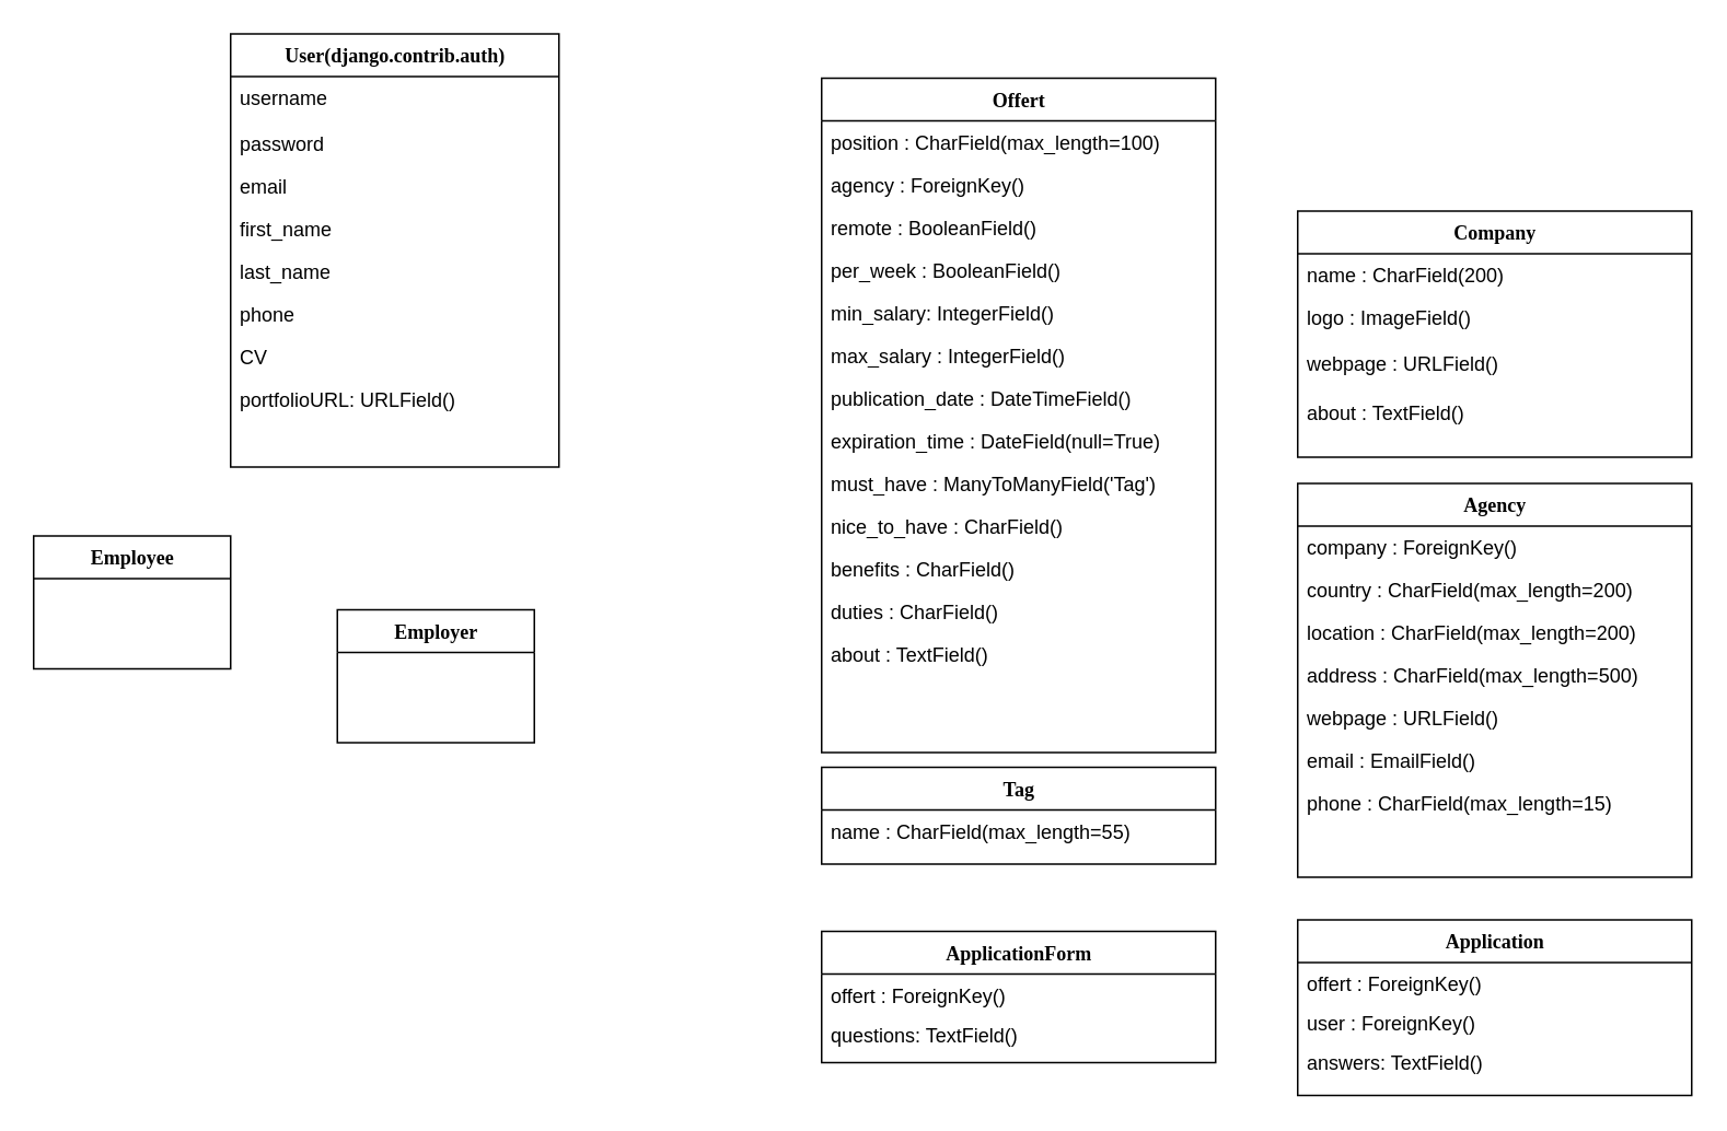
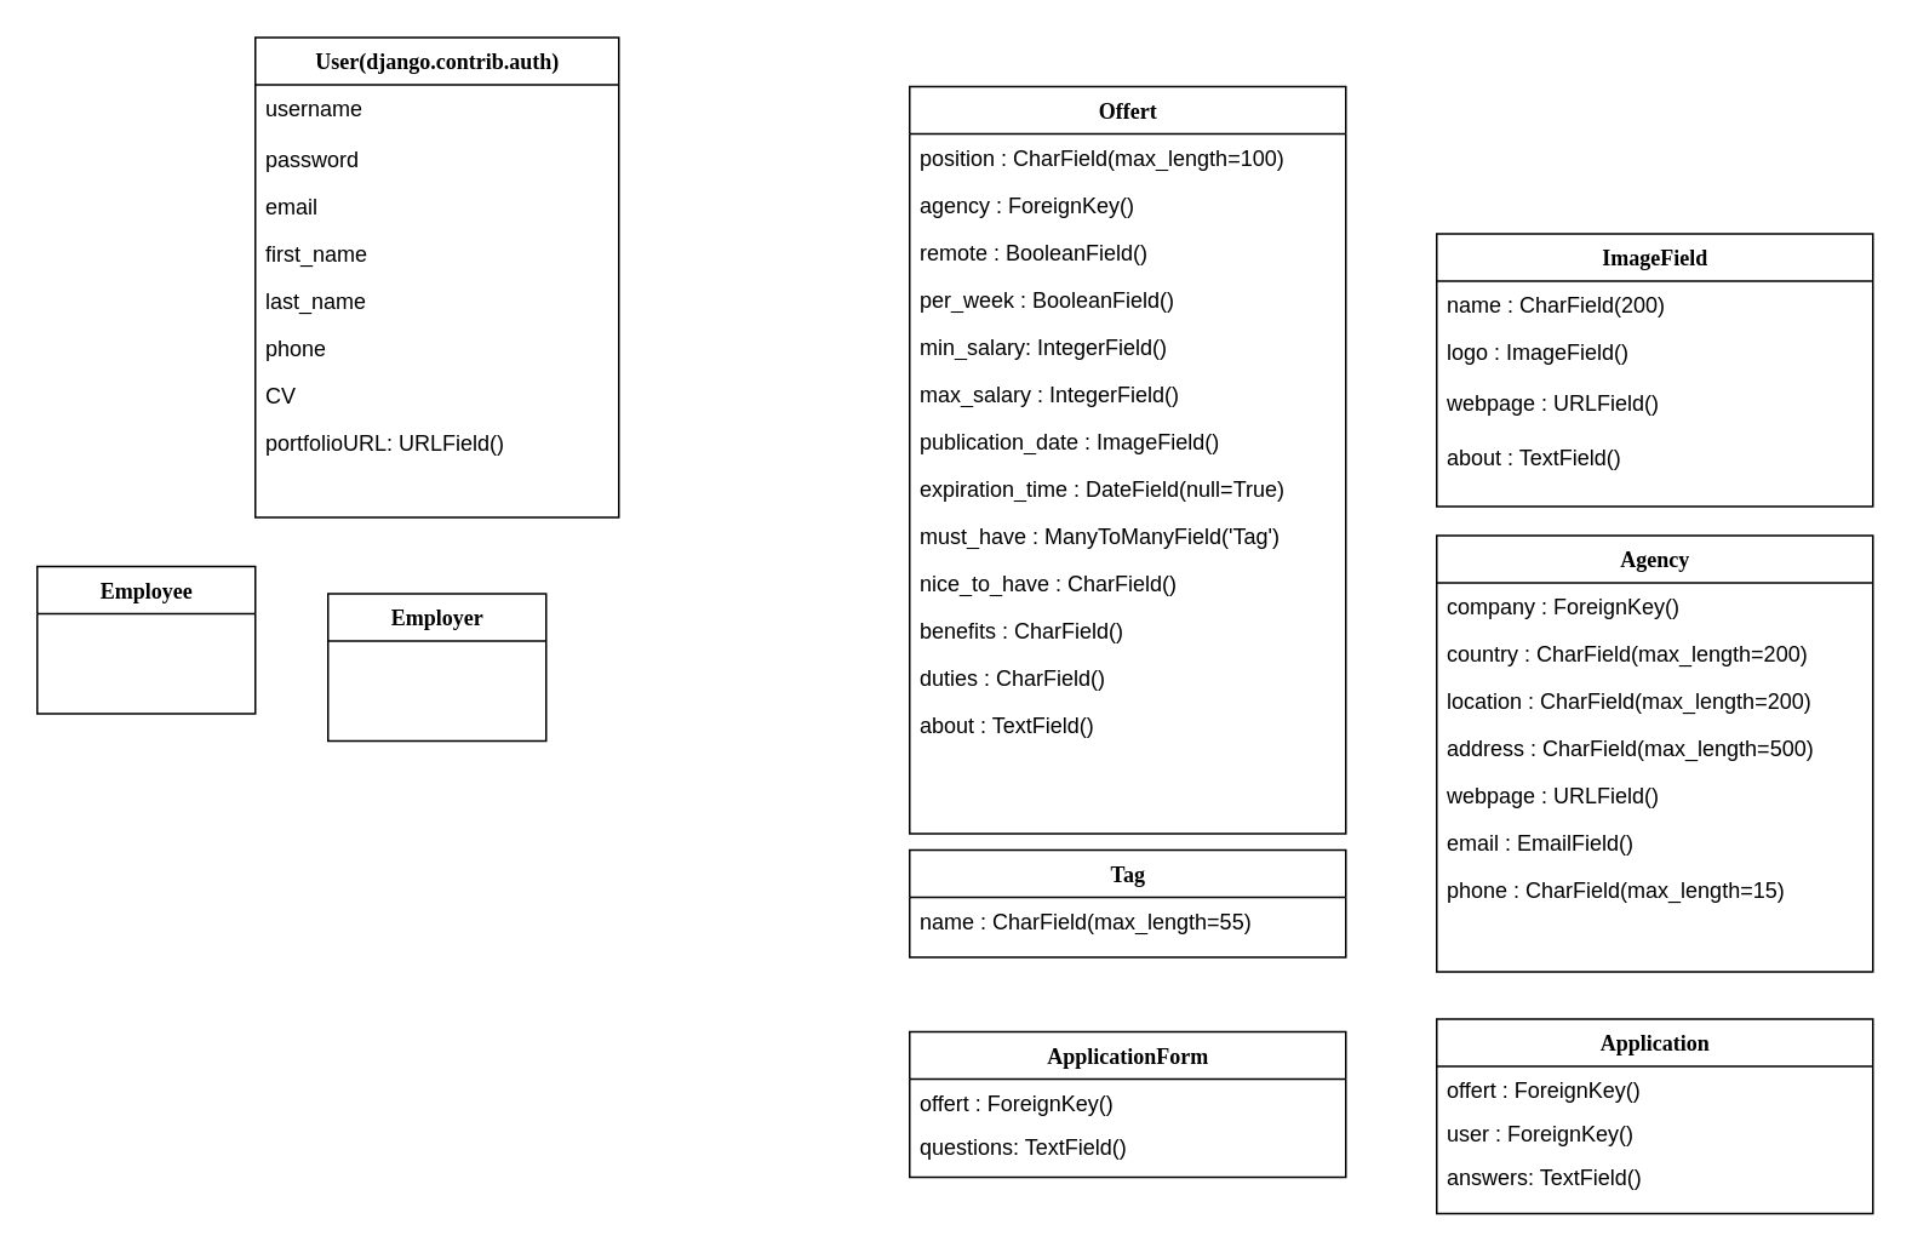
  <mxCell id="0" />
  <mxCell id="1" parent="0" />
  <mxCell id="2" value="Offert" style="swimlane;html=1;fontStyle=1;align=center;verticalAlign=top;childLayout=stackLayout;horizontal=1;startSize=26;horizontalStack=0;resizeParent=1;resizeLast=0;collapsible=1;marginBottom=0;swimlaneFillColor=#ffffff;rounded=0;shadow=0;comic=0;labelBackgroundColor=none;strokeColor=#000000;strokeWidth=1;fillColor=none;fontFamily=Verdana;fontSize=12;fontColor=#000000;" parent="1" vertex="1"><mxGeometry x="500" y="47" width="240" height="411" as="geometry"><mxRectangle x="470" y="83" width="70" height="26" as="alternateBounds" /></mxGeometry></mxCell>
  <mxCell id="3" value="position : CharField(max_length=100)" style="text;html=1;strokeColor=none;fillColor=none;align=left;verticalAlign=top;spacingLeft=4;spacingRight=4;whiteSpace=wrap;overflow=hidden;rotatable=0;points=[[0,0.5],[1,0.5]];portConstraint=eastwest;" parent="2" vertex="1"><mxGeometry y="26" width="240" height="26" as="geometry" /></mxCell>
  <mxCell id="4" value="agency : ForeignKey()" style="text;html=1;strokeColor=none;fillColor=none;align=left;verticalAlign=top;spacingLeft=4;spacingRight=4;whiteSpace=wrap;overflow=hidden;rotatable=0;points=[[0,0.5],[1,0.5]];portConstraint=eastwest;" parent="2" vertex="1"><mxGeometry y="52" width="240" height="26" as="geometry" /></mxCell>
  <mxCell id="5" value="remote : BooleanField()" style="text;html=1;strokeColor=none;fillColor=none;align=left;verticalAlign=top;spacingLeft=4;spacingRight=4;whiteSpace=wrap;overflow=hidden;rotatable=0;points=[[0,0.5],[1,0.5]];portConstraint=eastwest;" parent="2" vertex="1"><mxGeometry y="78" width="240" height="26" as="geometry" /></mxCell>
  <mxCell id="6" value="per_week : BooleanField()" style="text;html=1;strokeColor=none;fillColor=none;align=left;verticalAlign=top;spacingLeft=4;spacingRight=4;whiteSpace=wrap;overflow=hidden;rotatable=0;points=[[0,0.5],[1,0.5]];portConstraint=eastwest;" parent="2" vertex="1"><mxGeometry y="104" width="240" height="26" as="geometry" /></mxCell>
  <mxCell id="7" value="min_salary: IntegerField()" style="text;html=1;strokeColor=none;fillColor=none;align=left;verticalAlign=top;spacingLeft=4;spacingRight=4;whiteSpace=wrap;overflow=hidden;rotatable=0;points=[[0,0.5],[1,0.5]];portConstraint=eastwest;" parent="2" vertex="1"><mxGeometry y="130" width="240" height="26" as="geometry" /></mxCell>
  <mxCell id="8" value="max_salary : IntegerField()" style="text;html=1;strokeColor=none;fillColor=none;align=left;verticalAlign=top;spacingLeft=4;spacingRight=4;whiteSpace=wrap;overflow=hidden;rotatable=0;points=[[0,0.5],[1,0.5]];portConstraint=eastwest;" parent="2" vertex="1"><mxGeometry y="156" width="240" height="26" as="geometry" /></mxCell>
- <mxCell id="9" value="publication_date : DateTimeField()" style="text;html=1;strokeColor=none;fillColor=none;align=left;verticalAlign=top;spacingLeft=4;spacingRight=4;whiteSpace=wrap;overflow=hidden;rotatable=0;points=[[0,0.5],[1,0.5]];portConstraint=eastwest;" parent="2" vertex="1"><mxGeometry y="182" width="240" height="26" as="geometry" /></mxCell>
+ <mxCell id="9" value="publication_date : ImageField()" style="text;html=1;strokeColor=none;fillColor=none;align=left;verticalAlign=top;spacingLeft=4;spacingRight=4;whiteSpace=wrap;overflow=hidden;rotatable=0;points=[[0,0.5],[1,0.5]];portConstraint=eastwest;" parent="2" vertex="1"><mxGeometry y="182" width="240" height="26" as="geometry" /></mxCell>
  <mxCell id="10" value="expiration_time : DateField(null=True)" style="text;html=1;strokeColor=none;fillColor=none;align=left;verticalAlign=top;spacingLeft=4;spacingRight=4;whiteSpace=wrap;overflow=hidden;rotatable=0;points=[[0,0.5],[1,0.5]];portConstraint=eastwest;" parent="2" vertex="1"><mxGeometry y="208" width="240" height="26" as="geometry" /></mxCell>
  <mxCell id="11" value="must_have : ManyToManyField('Tag')" style="text;html=1;strokeColor=none;fillColor=none;align=left;verticalAlign=top;spacingLeft=4;spacingRight=4;whiteSpace=wrap;overflow=hidden;rotatable=0;points=[[0,0.5],[1,0.5]];portConstraint=eastwest;" parent="2" vertex="1"><mxGeometry y="234" width="240" height="26" as="geometry" /></mxCell>
  <mxCell id="12" value="nice_to_have : CharField()" style="text;html=1;strokeColor=none;fillColor=none;align=left;verticalAlign=top;spacingLeft=4;spacingRight=4;whiteSpace=wrap;overflow=hidden;rotatable=0;points=[[0,0.5],[1,0.5]];portConstraint=eastwest;" parent="2" vertex="1"><mxGeometry y="260" width="240" height="26" as="geometry" /></mxCell>
  <mxCell id="13" value="benefits : CharField()" style="text;html=1;strokeColor=none;fillColor=none;align=left;verticalAlign=top;spacingLeft=4;spacingRight=4;whiteSpace=wrap;overflow=hidden;rotatable=0;points=[[0,0.5],[1,0.5]];portConstraint=eastwest;" parent="2" vertex="1"><mxGeometry y="286" width="240" height="26" as="geometry" /></mxCell>
  <mxCell id="14" value="duties : CharField()&lt;br&gt;" style="text;html=1;strokeColor=none;fillColor=none;align=left;verticalAlign=top;spacingLeft=4;spacingRight=4;whiteSpace=wrap;overflow=hidden;rotatable=0;points=[[0,0.5],[1,0.5]];portConstraint=eastwest;" parent="2" vertex="1"><mxGeometry y="312" width="240" height="26" as="geometry" /></mxCell>
  <mxCell id="15" value="about : TextField()" style="text;html=1;strokeColor=none;fillColor=none;align=left;verticalAlign=top;spacingLeft=4;spacingRight=4;whiteSpace=wrap;overflow=hidden;rotatable=0;points=[[0,0.5],[1,0.5]];portConstraint=eastwest;" parent="2" vertex="1"><mxGeometry y="338" width="240" height="26" as="geometry" /></mxCell>
  <mxCell id="16" value="Agency" style="swimlane;html=1;fontStyle=1;align=center;verticalAlign=top;childLayout=stackLayout;horizontal=1;startSize=26;horizontalStack=0;resizeParent=1;resizeLast=0;collapsible=1;marginBottom=0;swimlaneFillColor=#ffffff;rounded=0;shadow=0;comic=0;labelBackgroundColor=none;strokeColor=#000000;strokeWidth=1;fillColor=none;fontFamily=Verdana;fontSize=12;fontColor=#000000;" parent="1" vertex="1"><mxGeometry x="790" y="294" width="240" height="240" as="geometry"><mxRectangle x="470" y="83" width="70" height="26" as="alternateBounds" /></mxGeometry></mxCell>
  <mxCell id="17" value="company : ForeignKey()" style="text;html=1;strokeColor=none;fillColor=none;align=left;verticalAlign=top;spacingLeft=4;spacingRight=4;whiteSpace=wrap;overflow=hidden;rotatable=0;points=[[0,0.5],[1,0.5]];portConstraint=eastwest;" parent="16" vertex="1"><mxGeometry y="26" width="240" height="26" as="geometry" /></mxCell>
  <mxCell id="18" value="country : CharField(max_length=200)" style="text;html=1;strokeColor=none;fillColor=none;align=left;verticalAlign=top;spacingLeft=4;spacingRight=4;whiteSpace=wrap;overflow=hidden;rotatable=0;points=[[0,0.5],[1,0.5]];portConstraint=eastwest;" parent="16" vertex="1"><mxGeometry y="52" width="240" height="26" as="geometry" /></mxCell>
  <mxCell id="19" value="location : CharField(max_length=200)" style="text;html=1;strokeColor=none;fillColor=none;align=left;verticalAlign=top;spacingLeft=4;spacingRight=4;whiteSpace=wrap;overflow=hidden;rotatable=0;points=[[0,0.5],[1,0.5]];portConstraint=eastwest;" parent="16" vertex="1"><mxGeometry y="78" width="240" height="26" as="geometry" /></mxCell>
  <mxCell id="20" value="address : CharField(max_length=500)" style="text;html=1;strokeColor=none;fillColor=none;align=left;verticalAlign=top;spacingLeft=4;spacingRight=4;whiteSpace=wrap;overflow=hidden;rotatable=0;points=[[0,0.5],[1,0.5]];portConstraint=eastwest;" parent="16" vertex="1"><mxGeometry y="104" width="240" height="26" as="geometry" /></mxCell>
  <mxCell id="21" value="webpage : URLField()" style="text;html=1;strokeColor=none;fillColor=none;align=left;verticalAlign=top;spacingLeft=4;spacingRight=4;whiteSpace=wrap;overflow=hidden;rotatable=0;points=[[0,0.5],[1,0.5]];portConstraint=eastwest;" parent="16" vertex="1"><mxGeometry y="130" width="240" height="26" as="geometry" /></mxCell>
  <mxCell id="22" value="email : EmailField()" style="text;html=1;strokeColor=none;fillColor=none;align=left;verticalAlign=top;spacingLeft=4;spacingRight=4;whiteSpace=wrap;overflow=hidden;rotatable=0;points=[[0,0.5],[1,0.5]];portConstraint=eastwest;" parent="16" vertex="1"><mxGeometry y="156" width="240" height="26" as="geometry" /></mxCell>
  <mxCell id="23" value="phone : CharField(max_length=15)" style="text;html=1;strokeColor=none;fillColor=none;align=left;verticalAlign=top;spacingLeft=4;spacingRight=4;whiteSpace=wrap;overflow=hidden;rotatable=0;points=[[0,0.5],[1,0.5]];portConstraint=eastwest;" parent="16" vertex="1"><mxGeometry y="182" width="240" height="28" as="geometry" /></mxCell>
- <mxCell id="24" value="Company" style="swimlane;html=1;fontStyle=1;align=center;verticalAlign=top;childLayout=stackLayout;horizontal=1;startSize=26;horizontalStack=0;resizeParent=1;resizeLast=0;collapsible=1;marginBottom=0;swimlaneFillColor=#ffffff;rounded=0;shadow=0;comic=0;labelBackgroundColor=none;strokeColor=#000000;strokeWidth=1;fillColor=none;fontFamily=Verdana;fontSize=12;fontColor=#000000;" parent="1" vertex="1"><mxGeometry x="790" y="128" width="240" height="150" as="geometry"><mxRectangle x="470" y="83" width="70" height="26" as="alternateBounds" /></mxGeometry></mxCell>
+ <mxCell id="24" value="ImageField" style="swimlane;html=1;fontStyle=1;align=center;verticalAlign=top;childLayout=stackLayout;horizontal=1;startSize=26;horizontalStack=0;resizeParent=1;resizeLast=0;collapsible=1;marginBottom=0;swimlaneFillColor=#ffffff;rounded=0;shadow=0;comic=0;labelBackgroundColor=none;strokeColor=#000000;strokeWidth=1;fillColor=none;fontFamily=Verdana;fontSize=12;fontColor=#000000;" parent="1" vertex="1"><mxGeometry x="790" y="128" width="240" height="150" as="geometry"><mxRectangle x="470" y="83" width="70" height="26" as="alternateBounds" /></mxGeometry></mxCell>
  <mxCell id="25" value="name : CharField(200)" style="text;html=1;strokeColor=none;fillColor=none;align=left;verticalAlign=top;spacingLeft=4;spacingRight=4;whiteSpace=wrap;overflow=hidden;rotatable=0;points=[[0,0.5],[1,0.5]];portConstraint=eastwest;" parent="24" vertex="1"><mxGeometry y="26" width="240" height="26" as="geometry" /></mxCell>
  <mxCell id="26" value="logo : ImageField()" style="text;html=1;strokeColor=none;fillColor=none;align=left;verticalAlign=top;spacingLeft=4;spacingRight=4;whiteSpace=wrap;overflow=hidden;rotatable=0;points=[[0,0.5],[1,0.5]];portConstraint=eastwest;" parent="24" vertex="1"><mxGeometry y="52" width="240" height="28" as="geometry" /></mxCell>
  <mxCell id="27" value="webpage : URLField()" style="text;html=1;strokeColor=none;fillColor=none;align=left;verticalAlign=top;spacingLeft=4;spacingRight=4;whiteSpace=wrap;overflow=hidden;rotatable=0;points=[[0,0.5],[1,0.5]];portConstraint=eastwest;" parent="24" vertex="1"><mxGeometry y="80" width="240" height="30" as="geometry" /></mxCell>
  <mxCell id="28" value="about : TextField()" style="text;html=1;strokeColor=none;fillColor=none;align=left;verticalAlign=top;spacingLeft=4;spacingRight=4;whiteSpace=wrap;overflow=hidden;rotatable=0;points=[[0,0.5],[1,0.5]];portConstraint=eastwest;" parent="24" vertex="1"><mxGeometry y="110" width="240" height="26" as="geometry" /></mxCell>
  <mxCell id="29" value="User(&lt;span&gt;django.contrib.auth&lt;/span&gt;&lt;span&gt;)&lt;/span&gt;&lt;br&gt;" style="swimlane;html=1;fontStyle=1;align=center;verticalAlign=top;childLayout=stackLayout;horizontal=1;startSize=26;horizontalStack=0;resizeParent=1;resizeLast=0;collapsible=1;marginBottom=0;swimlaneFillColor=#ffffff;rounded=0;shadow=0;comic=0;labelBackgroundColor=none;strokeColor=#000000;strokeWidth=1;fillColor=none;fontFamily=Verdana;fontSize=12;fontColor=#000000;" parent="1" vertex="1"><mxGeometry x="140" y="20" width="200" height="264" as="geometry"><mxRectangle x="720" y="290" width="70" height="26" as="alternateBounds" /></mxGeometry></mxCell>
  <mxCell id="30" value="username&lt;br&gt;" style="text;html=1;strokeColor=none;fillColor=none;align=left;verticalAlign=top;spacingLeft=4;spacingRight=4;whiteSpace=wrap;overflow=hidden;rotatable=0;points=[[0,0.5],[1,0.5]];portConstraint=eastwest;" parent="29" vertex="1"><mxGeometry y="26" width="200" height="28" as="geometry" /></mxCell>
  <mxCell id="31" value="password&lt;br&gt;" style="text;html=1;strokeColor=none;fillColor=none;align=left;verticalAlign=top;spacingLeft=4;spacingRight=4;whiteSpace=wrap;overflow=hidden;rotatable=0;points=[[0,0.5],[1,0.5]];portConstraint=eastwest;" parent="29" vertex="1"><mxGeometry y="54" width="200" height="26" as="geometry" /></mxCell>
  <mxCell id="32" value="email&lt;br&gt;" style="text;html=1;strokeColor=none;fillColor=none;align=left;verticalAlign=top;spacingLeft=4;spacingRight=4;whiteSpace=wrap;overflow=hidden;rotatable=0;points=[[0,0.5],[1,0.5]];portConstraint=eastwest;" parent="29" vertex="1"><mxGeometry y="80" width="200" height="26" as="geometry" /></mxCell>
  <mxCell id="33" value="first_name&lt;br&gt;" style="text;html=1;strokeColor=none;fillColor=none;align=left;verticalAlign=top;spacingLeft=4;spacingRight=4;whiteSpace=wrap;overflow=hidden;rotatable=0;points=[[0,0.5],[1,0.5]];portConstraint=eastwest;" parent="29" vertex="1"><mxGeometry y="106" width="200" height="26" as="geometry" /></mxCell>
  <mxCell id="34" value="last_name&lt;br&gt;" style="text;html=1;strokeColor=none;fillColor=none;align=left;verticalAlign=top;spacingLeft=4;spacingRight=4;whiteSpace=wrap;overflow=hidden;rotatable=0;points=[[0,0.5],[1,0.5]];portConstraint=eastwest;" parent="29" vertex="1"><mxGeometry y="132" width="200" height="26" as="geometry" /></mxCell>
  <mxCell id="35" value="phone&lt;br&gt;" style="text;html=1;strokeColor=none;fillColor=none;align=left;verticalAlign=top;spacingLeft=4;spacingRight=4;whiteSpace=wrap;overflow=hidden;rotatable=0;points=[[0,0.5],[1,0.5]];portConstraint=eastwest;" parent="29" vertex="1"><mxGeometry y="158" width="200" height="26" as="geometry" /></mxCell>
  <mxCell id="36" value="CV&lt;br&gt;" style="text;html=1;strokeColor=none;fillColor=none;align=left;verticalAlign=top;spacingLeft=4;spacingRight=4;whiteSpace=wrap;overflow=hidden;rotatable=0;points=[[0,0.5],[1,0.5]];portConstraint=eastwest;" parent="29" vertex="1"><mxGeometry y="184" width="200" height="26" as="geometry" /></mxCell>
  <mxCell id="37" value="portfolioURL: URLField()" style="text;html=1;strokeColor=none;fillColor=none;align=left;verticalAlign=top;spacingLeft=4;spacingRight=4;whiteSpace=wrap;overflow=hidden;rotatable=0;points=[[0,0.5],[1,0.5]];portConstraint=eastwest;" parent="29" vertex="1"><mxGeometry y="210" width="200" height="30" as="geometry" /></mxCell>
  <mxCell id="38" value="ApplicationForm" style="swimlane;html=1;fontStyle=1;align=center;verticalAlign=top;childLayout=stackLayout;horizontal=1;startSize=26;horizontalStack=0;resizeParent=1;resizeLast=0;collapsible=1;marginBottom=0;swimlaneFillColor=#ffffff;rounded=0;shadow=0;comic=0;labelBackgroundColor=none;strokeColor=#000000;strokeWidth=1;fillColor=none;fontFamily=Verdana;fontSize=12;fontColor=#000000;" parent="1" vertex="1"><mxGeometry x="500" y="567" width="240" height="80" as="geometry"><mxRectangle x="470" y="83" width="70" height="26" as="alternateBounds" /></mxGeometry></mxCell>
  <mxCell id="39" value="offert : ForeignKey()&lt;br&gt;&lt;br&gt;" style="text;html=1;strokeColor=none;fillColor=none;align=left;verticalAlign=top;spacingLeft=4;spacingRight=4;whiteSpace=wrap;overflow=hidden;rotatable=0;points=[[0,0.5],[1,0.5]];portConstraint=eastwest;" parent="38" vertex="1"><mxGeometry y="26" width="240" height="24" as="geometry" /></mxCell>
  <mxCell id="40" value="questions: TextField()" style="text;html=1;strokeColor=none;fillColor=none;align=left;verticalAlign=top;spacingLeft=4;spacingRight=4;whiteSpace=wrap;overflow=hidden;rotatable=0;points=[[0,0.5],[1,0.5]];portConstraint=eastwest;" parent="38" vertex="1"><mxGeometry y="50" width="240" height="30" as="geometry" /></mxCell>
  <mxCell id="41" value="Tag" style="swimlane;html=1;fontStyle=1;align=center;verticalAlign=top;childLayout=stackLayout;horizontal=1;startSize=26;horizontalStack=0;resizeParent=1;resizeLast=0;collapsible=1;marginBottom=0;swimlaneFillColor=#ffffff;rounded=0;shadow=0;comic=0;labelBackgroundColor=none;strokeColor=#000000;strokeWidth=1;fillColor=none;fontFamily=Verdana;fontSize=12;fontColor=#000000;" parent="1" vertex="1"><mxGeometry x="500" y="467" width="240" height="59" as="geometry"><mxRectangle x="470" y="83" width="70" height="26" as="alternateBounds" /></mxGeometry></mxCell>
  <mxCell id="42" value="name : CharField(max_length=55)&lt;br&gt;" style="text;html=1;strokeColor=none;fillColor=none;align=left;verticalAlign=top;spacingLeft=4;spacingRight=4;whiteSpace=wrap;overflow=hidden;rotatable=0;points=[[0,0.5],[1,0.5]];portConstraint=eastwest;" parent="41" vertex="1"><mxGeometry y="26" width="240" height="26" as="geometry" /></mxCell>
- <mxCell id="43" value="Employer" style="swimlane;html=1;fontStyle=1;align=center;verticalAlign=top;childLayout=stackLayout;horizontal=1;startSize=26;horizontalStack=0;resizeParent=1;resizeLast=0;collapsible=1;marginBottom=0;swimlaneFillColor=#ffffff;rounded=0;shadow=0;comic=0;labelBackgroundColor=none;strokeColor=#000000;strokeWidth=1;fillColor=none;fontFamily=Verdana;fontSize=12;fontColor=#000000;" parent="1" vertex="1"><mxGeometry x="205" y="371" width="120" height="81" as="geometry"><mxRectangle x="720" y="290" width="70" height="26" as="alternateBounds" /></mxGeometry></mxCell>
- <mxCell id="44" value="Employee&lt;br&gt;" style="swimlane;html=1;fontStyle=1;align=center;verticalAlign=top;childLayout=stackLayout;horizontal=1;startSize=26;horizontalStack=0;resizeParent=1;resizeLast=0;collapsible=1;marginBottom=0;swimlaneFillColor=#ffffff;rounded=0;shadow=0;comic=0;labelBackgroundColor=none;strokeColor=#000000;strokeWidth=1;fillColor=none;fontFamily=Verdana;fontSize=12;fontColor=#000000;" parent="1" vertex="1"><mxGeometry x="20" y="326" width="120" height="81" as="geometry"><mxRectangle x="720" y="290" width="70" height="26" as="alternateBounds" /></mxGeometry></mxCell>
+ <mxCell id="43" value="Employer" style="swimlane;html=1;fontStyle=1;align=center;verticalAlign=top;childLayout=stackLayout;horizontal=1;startSize=26;horizontalStack=0;resizeParent=1;resizeLast=0;collapsible=1;marginBottom=0;swimlaneFillColor=#ffffff;rounded=0;shadow=0;comic=0;labelBackgroundColor=none;strokeColor=#000000;strokeWidth=1;fillColor=none;fontFamily=Verdana;fontSize=12;fontColor=#000000;" parent="1" vertex="1"><mxGeometry x="180" y="326" width="120" height="81" as="geometry"><mxRectangle x="720" y="290" width="70" height="26" as="alternateBounds" /></mxGeometry></mxCell>
+ <mxCell id="44" value="Employee&lt;br&gt;" style="swimlane;html=1;fontStyle=1;align=center;verticalAlign=top;childLayout=stackLayout;horizontal=1;startSize=26;horizontalStack=0;resizeParent=1;resizeLast=0;collapsible=1;marginBottom=0;swimlaneFillColor=#ffffff;rounded=0;shadow=0;comic=0;labelBackgroundColor=none;strokeColor=#000000;strokeWidth=1;fillColor=none;fontFamily=Verdana;fontSize=12;fontColor=#000000;" parent="1" vertex="1"><mxGeometry x="20" y="311" width="120" height="81" as="geometry"><mxRectangle x="720" y="290" width="70" height="26" as="alternateBounds" /></mxGeometry></mxCell>
  <mxCell id="45" value="Application" style="swimlane;html=1;fontStyle=1;align=center;verticalAlign=top;childLayout=stackLayout;horizontal=1;startSize=26;horizontalStack=0;resizeParent=1;resizeLast=0;collapsible=1;marginBottom=0;swimlaneFillColor=#ffffff;rounded=0;shadow=0;comic=0;labelBackgroundColor=none;strokeColor=#000000;strokeWidth=1;fillColor=none;fontFamily=Verdana;fontSize=12;fontColor=#000000;" parent="1" vertex="1"><mxGeometry x="790" y="560" width="240" height="107" as="geometry"><mxRectangle x="470" y="83" width="70" height="26" as="alternateBounds" /></mxGeometry></mxCell>
  <mxCell id="46" value="offert : ForeignKey()&lt;br&gt;&lt;br&gt;" style="text;html=1;strokeColor=none;fillColor=none;align=left;verticalAlign=top;spacingLeft=4;spacingRight=4;whiteSpace=wrap;overflow=hidden;rotatable=0;points=[[0,0.5],[1,0.5]];portConstraint=eastwest;" parent="45" vertex="1"><mxGeometry y="26" width="240" height="24" as="geometry" /></mxCell>
  <mxCell id="47" value="user : ForeignKey()&lt;br&gt;&lt;br&gt;" style="text;html=1;strokeColor=none;fillColor=none;align=left;verticalAlign=top;spacingLeft=4;spacingRight=4;whiteSpace=wrap;overflow=hidden;rotatable=0;points=[[0,0.5],[1,0.5]];portConstraint=eastwest;" parent="45" vertex="1"><mxGeometry y="50" width="240" height="24" as="geometry" /></mxCell>
  <mxCell id="48" value="answers: TextField()" style="text;html=1;strokeColor=none;fillColor=none;align=left;verticalAlign=top;spacingLeft=4;spacingRight=4;whiteSpace=wrap;overflow=hidden;rotatable=0;points=[[0,0.5],[1,0.5]];portConstraint=eastwest;" parent="45" vertex="1"><mxGeometry y="74" width="240" height="30" as="geometry" /></mxCell>
